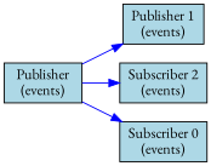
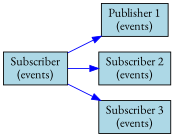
  digraph {
    fontname="EB Garamond"
    rankdir=LR
    node [fillcolor=lightblue fontname="EB Garamond" shape=box style=filled]
    edge [color=blue fontname="EB Garamond"]
-   n1 [label="Publisher\n(events)"]
+   n1 [label="Subscriber\n(events)"]
    n2 [label="Publisher 1\n(events)"]
    n3 [label="Subscriber 2\n(events)"]
-   n4 [label="Subscriber 0\n(events)"]
+   n4 [label="Subscriber 3\n(events)"]
    n1 -> n2
    n1 -> n3
    n1 -> n4
  }
